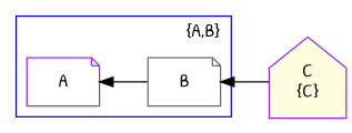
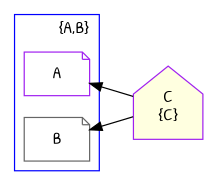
  digraph {
    dir=forward
    fontname="Patrick Hand"
    rankdir=RL
    node [color=purple fillcolor=white fontname="Patrick Hand" shape=note style=filled]
    edge [fontname="Patrick Hand"]
    A
    B [color=gray40]
    n3 [fillcolor=lightyellow label="C\n{C}" shape=house]
    subgraph cluster_1 {
      color=blue
      label="{A,B}"
      labeljust=l
      A
      B
    }
-   B -> A
+   n3 -> A
    n3 -> B
  }
